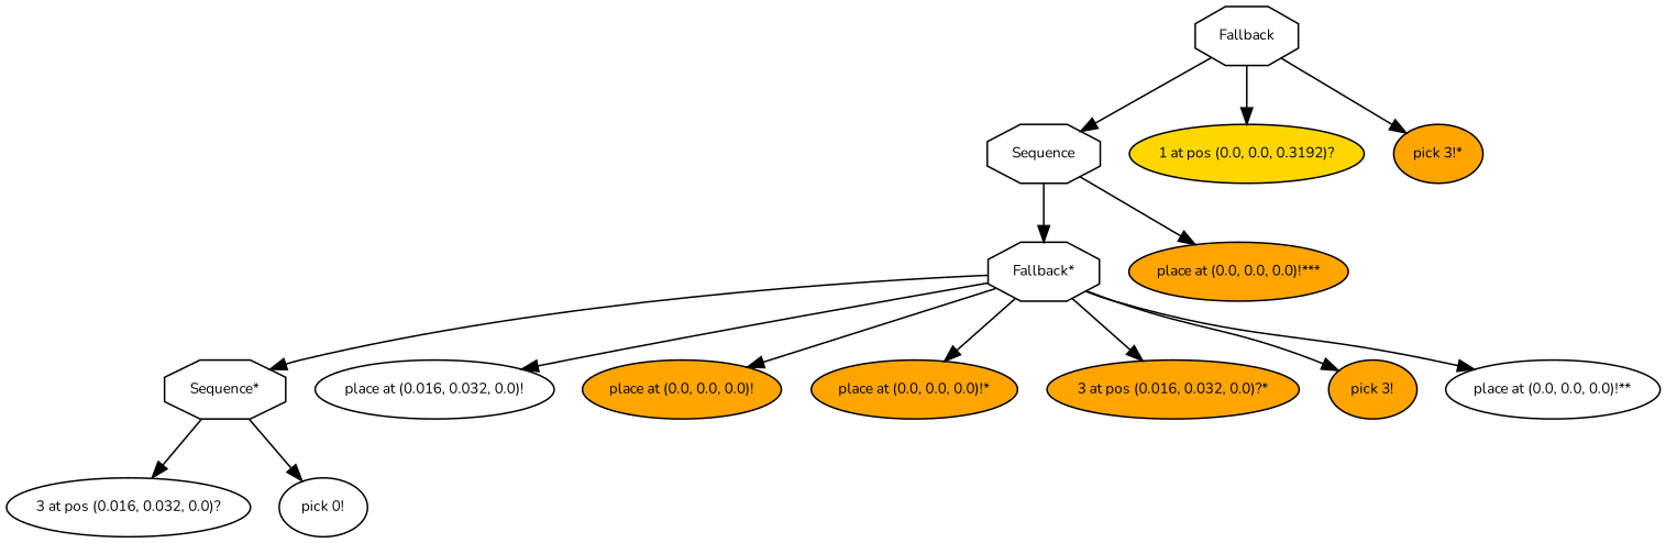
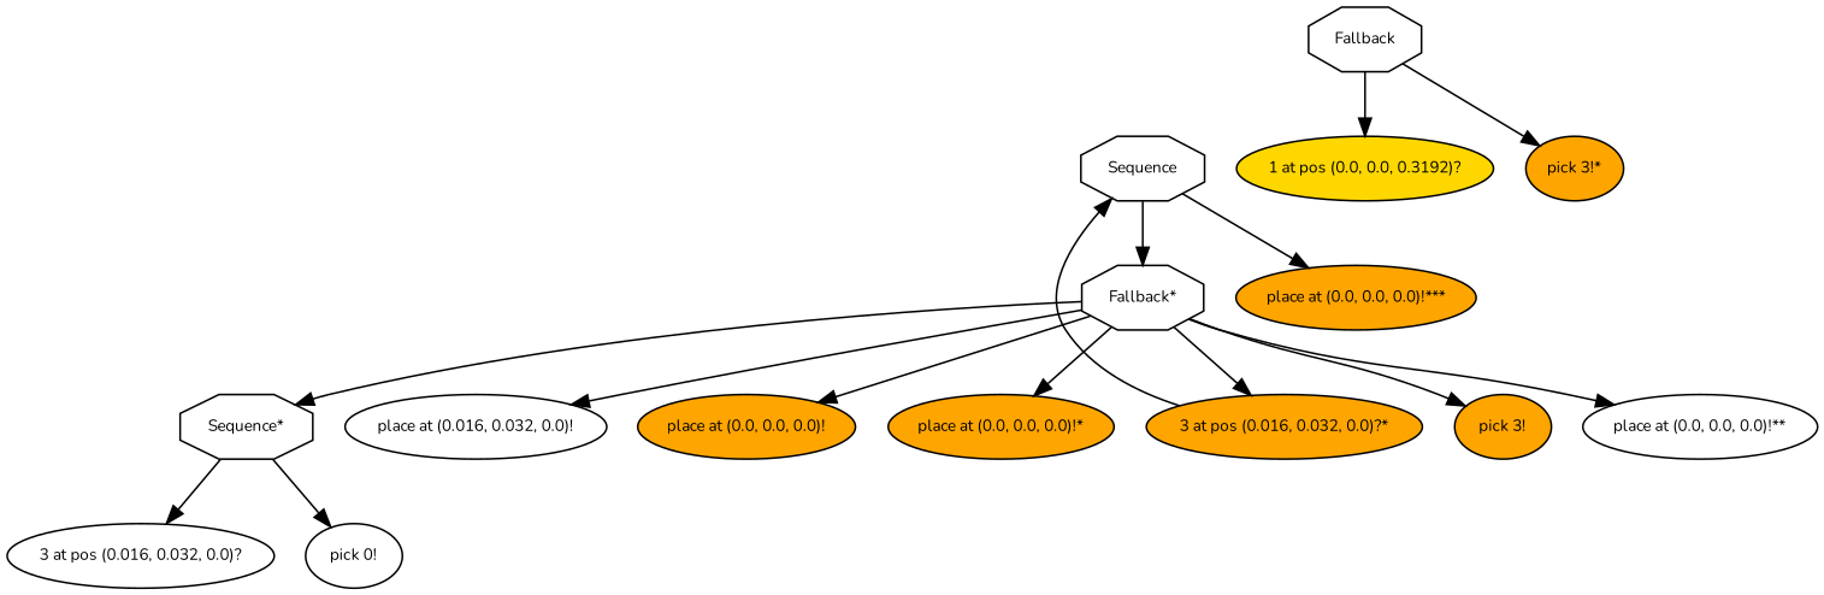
  digraph {
    fontname=Nunito
    ordering=out
    node [fillcolor=white fontcolor=black fontname=Nunito fontsize=9 shape=ellipse style=filled]
    edge [fontname=Nunito]
    n1 [label=Fallback shape=octagon]
    n2 [label=Sequence shape=octagon]
    n3 [fillcolor=gold label="1 at pos (0.0, 0.0, 0.3192)?"]
    n4 [fillcolor=orange label="pick 3!*"]
    n5 [label="Fallback*" shape=octagon]
    n6 [fillcolor=orange label="place at (0.0, 0.0, 0.0)!***"]
    n7 [label="Sequence*" shape=octagon]
    n8 [label="place at (0.016, 0.032, 0.0)!"]
    n9 [fillcolor=orange label="place at (0.0, 0.0, 0.0)!"]
    n10 [fillcolor=orange label="place at (0.0, 0.0, 0.0)!*"]
    n11 [fillcolor=orange label="3 at pos (0.016, 0.032, 0.0)?*"]
    n12 [fillcolor=orange label="pick 3!"]
    n13 [label="place at (0.0, 0.0, 0.0)!**"]
    n14 [label="3 at pos (0.016, 0.032, 0.0)?"]
    n15 [label="pick 0!"]
-   n1 -> n2
+   n11 -> n2
    n1 -> n3
    n1 -> n4
    n2 -> n5
    n2 -> n6
    n5 -> n7
    n5 -> n8
    n5 -> n9
    n5 -> n10
    n5 -> n11
    n5 -> n12
    n5 -> n13
    n7 -> n14
    n7 -> n15
  }
